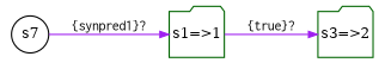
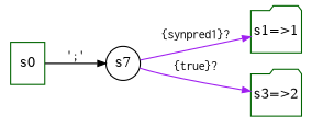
  digraph {
    rankdir=LR
    node [color=darkgreen fixedsize=true fontsize=11 shape=folder]
    edge [arrowhead=normal arrowsize=.7 color=purple fontname=Courier fontsize=11 style=solid]
+   s0 [shape=box width=.4]
    n2 [color=black label=s7 shape=circle width=.4]
    "s1=>1" [width=.6]
    "s3=>2" [width=.6]
+   s0 -> n2 [color=black label="';'"]
    n2 -> "s1=>1" [label="{synpred1}?"]
-   "s1=>1" -> "s3=>2" [label="{true}?"]
+   n2 -> "s3=>2" [label="{true}?"]
  }
